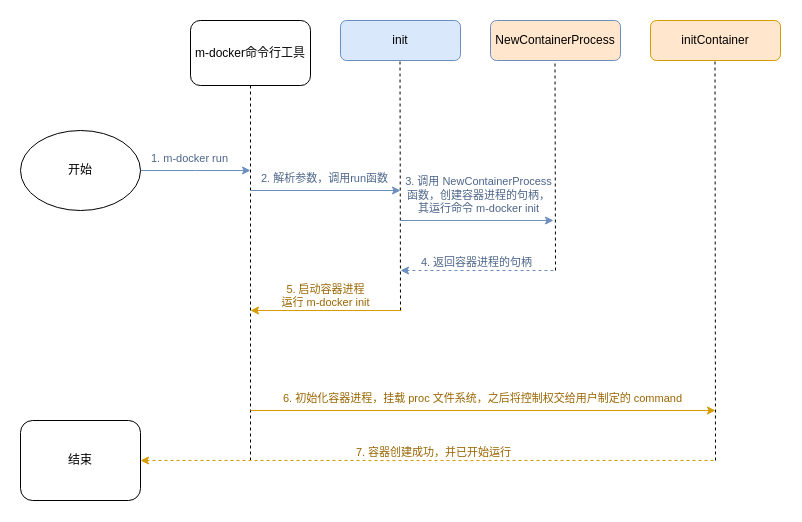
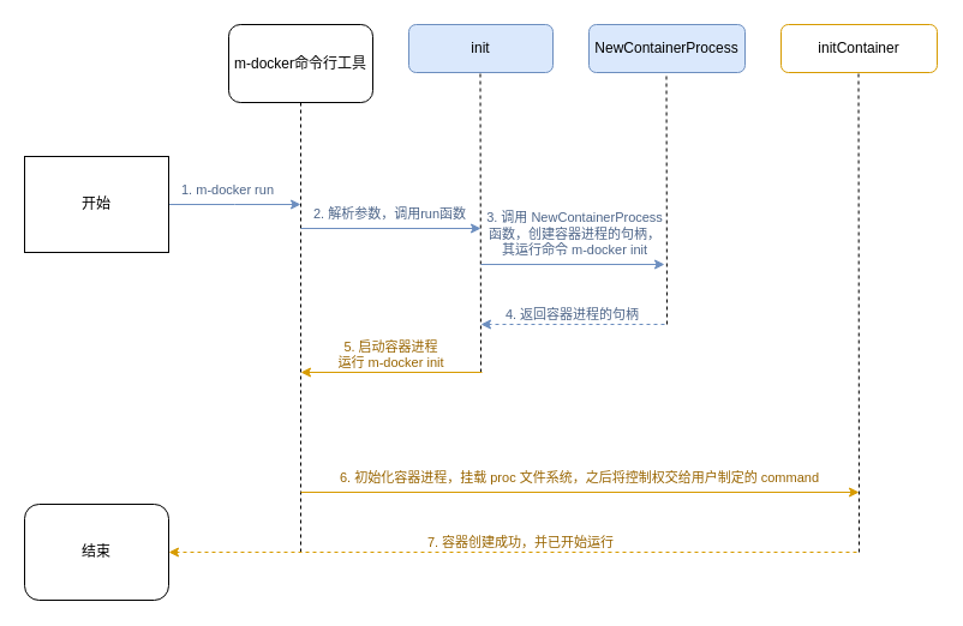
  <mxCell id="0" />
  <mxCell id="1" parent="0" />
  <mxCell id="2" value="m-docker命令行工具" style="rounded=1;whiteSpace=wrap;html=1;" vertex="1" parent="1"><mxGeometry x="190" y="20" width="120" height="65" as="geometry" /></mxCell>
  <mxCell id="3" value="" style="endArrow=none;dashed=1;html=1;rounded=0;entryX=0.5;entryY=1;entryDx=0;entryDy=0;" edge="1" parent="1" target="2"><mxGeometry width="50" height="50" relative="1" as="geometry"><mxPoint x="250" y="460" as="sourcePoint" /><mxPoint x="270" y="110" as="targetPoint" /></mxGeometry></mxCell>
  <mxCell id="4" style="edgeStyle=orthogonalEdgeStyle;rounded=0;orthogonalLoop=1;jettySize=auto;html=1;exitX=1;exitY=0.5;exitDx=0;exitDy=0;fillColor=#dae8fc;strokeColor=#6c8ebf;" edge="1" parent="1" source="6"><mxGeometry relative="1" as="geometry"><mxPoint x="250" y="170" as="targetPoint" /></mxGeometry></mxCell>
  <mxCell id="5" value="1. m-docker run" style="edgeLabel;html=1;align=center;verticalAlign=bottom;resizable=0;points=[];fontColor=#4D6589;" vertex="1" connectable="0" parent="4"><mxGeometry x="-0.135" y="4" relative="1" as="geometry"><mxPoint as="offset" /></mxGeometry></mxCell>
- <mxCell id="6" value="开始" style="ellipse;whiteSpace=wrap;html=1;" vertex="1" parent="1"><mxGeometry x="20" y="130" width="120" height="80" as="geometry" /></mxCell>
+ <mxCell id="6" value="开始" style="whiteSpace=wrap;html=1;rounded=0;" vertex="1" parent="1"><mxGeometry x="20" y="130" width="120" height="80" as="geometry" /></mxCell>
  <mxCell id="7" value="init" style="rounded=1;whiteSpace=wrap;html=1;fillColor=#dae8fc;strokeColor=#6c8ebf;" vertex="1" parent="1"><mxGeometry x="340" y="20" width="120" height="40" as="geometry" /></mxCell>
  <mxCell id="8" value="" style="endArrow=none;dashed=1;html=1;rounded=0;entryX=0.5;entryY=1;entryDx=0;entryDy=0;" edge="1" parent="1"><mxGeometry width="50" height="50" relative="1" as="geometry"><mxPoint x="400" y="310" as="sourcePoint" /><mxPoint x="399.5" y="60" as="targetPoint" /></mxGeometry></mxCell>
  <mxCell id="9" style="edgeStyle=orthogonalEdgeStyle;rounded=0;orthogonalLoop=1;jettySize=auto;html=1;exitX=1;exitY=0.5;exitDx=0;exitDy=0;fillColor=#dae8fc;strokeColor=#6c8ebf;" edge="1" parent="1"><mxGeometry relative="1" as="geometry"><mxPoint x="400" y="190" as="targetPoint" /><mxPoint x="250" y="190" as="sourcePoint" /></mxGeometry></mxCell>
  <mxCell id="10" value="2. 解析参数，调用run函数" style="edgeLabel;html=1;align=center;verticalAlign=bottom;resizable=0;points=[];spacingRight=0;spacingLeft=17;fontColor=#4d6589;" vertex="1" connectable="0" parent="9"><mxGeometry x="-0.135" y="4" relative="1" as="geometry"><mxPoint as="offset" /></mxGeometry></mxCell>
- <mxCell id="11" value="NewContainerProcess" style="rounded=1;whiteSpace=wrap;html=1;fillColor=#ffe6cc;strokeColor=#6c8ebf;" vertex="1" parent="1"><mxGeometry x="490" y="20" width="130" height="40" as="geometry" /></mxCell>
+ <mxCell id="11" value="NewContainerProcess" style="rounded=1;whiteSpace=wrap;html=1;fillColor=#dae8fc;strokeColor=#6c8ebf;" vertex="1" parent="1"><mxGeometry x="490" y="20" width="130" height="40" as="geometry" /></mxCell>
  <mxCell id="12" style="edgeStyle=orthogonalEdgeStyle;rounded=0;orthogonalLoop=1;jettySize=auto;html=1;exitX=1;exitY=0.5;exitDx=0;exitDy=0;fillColor=#dae8fc;strokeColor=#6c8ebf;" edge="1" parent="1"><mxGeometry relative="1" as="geometry"><mxPoint x="553" y="220" as="targetPoint" /><mxPoint x="400" y="220" as="sourcePoint" /></mxGeometry></mxCell>
  <mxCell id="13" value="3. 调用 NewContainerProcess&lt;div&gt;函数，创建容器进程的句柄，&lt;/div&gt;&lt;div&gt;其运行命令 m-docker init&lt;/div&gt;" style="edgeLabel;html=1;align=center;verticalAlign=bottom;resizable=0;points=[];spacingRight=0;spacingLeft=22;fontColor=#4D6589;" vertex="1" connectable="0" parent="12"><mxGeometry x="-0.135" y="4" relative="1" as="geometry"><mxPoint as="offset" /></mxGeometry></mxCell>
  <mxCell id="14" value="" style="endArrow=none;dashed=1;html=1;rounded=0;entryX=0.5;entryY=1;entryDx=0;entryDy=0;" edge="1" parent="1"><mxGeometry width="50" height="50" relative="1" as="geometry"><mxPoint x="555" y="270" as="sourcePoint" /><mxPoint x="554.5" y="60" as="targetPoint" /></mxGeometry></mxCell>
  <mxCell id="15" value="" style="endArrow=classic;html=1;rounded=0;verticalAlign=bottom;dashed=1;fillColor=#dae8fc;strokeColor=#6c8ebf;" edge="1" parent="1"><mxGeometry width="50" height="50" relative="1" as="geometry"><mxPoint x="553" y="270" as="sourcePoint" /><mxPoint x="400" y="270" as="targetPoint" /></mxGeometry></mxCell>
  <mxCell id="16" value="4. 返回容器进程的句柄" style="edgeLabel;html=1;align=center;verticalAlign=bottom;resizable=0;points=[];spacingLeft=20;fontColor=#4D6589;" vertex="1" connectable="0" parent="15"><mxGeometry x="0.152" relative="1" as="geometry"><mxPoint as="offset" /></mxGeometry></mxCell>
  <mxCell id="17" value="" style="endArrow=classic;html=1;rounded=0;verticalAlign=bottom;fillColor=#ffe6cc;strokeColor=#d79b00;" edge="1" parent="1"><mxGeometry width="50" height="50" relative="1" as="geometry"><mxPoint x="401" y="310" as="sourcePoint" /><mxPoint x="250" y="310" as="targetPoint" /></mxGeometry></mxCell>
  <mxCell id="18" value="5. 启动容器进程&lt;div&gt;运行 m-docker init&lt;/div&gt;" style="edgeLabel;html=1;align=center;verticalAlign=bottom;resizable=0;points=[];spacingLeft=20;fontColor=#996500;" vertex="1" connectable="0" parent="17"><mxGeometry x="0.152" relative="1" as="geometry"><mxPoint as="offset" /></mxGeometry></mxCell>
- <mxCell id="19" value="initContainer" style="rounded=1;whiteSpace=wrap;html=1;fillColor=#ffe6cc;strokeColor=#d79b00;" vertex="1" parent="1"><mxGeometry x="650" y="20" width="130" height="40" as="geometry" /></mxCell>
+ <mxCell id="19" value="initContainer" style="rounded=1;whiteSpace=wrap;html=1;fillColor=#ffffff;strokeColor=#d79b00;" vertex="1" parent="1"><mxGeometry x="650" y="20" width="130" height="40" as="geometry" /></mxCell>
  <mxCell id="20" value="" style="endArrow=none;dashed=1;html=1;rounded=0;entryX=0.5;entryY=1;entryDx=0;entryDy=0;" edge="1" parent="1"><mxGeometry width="50" height="50" relative="1" as="geometry"><mxPoint x="715" y="460" as="sourcePoint" /><mxPoint x="714.5" y="60" as="targetPoint" /></mxGeometry></mxCell>
  <mxCell id="21" style="edgeStyle=orthogonalEdgeStyle;rounded=0;orthogonalLoop=1;jettySize=auto;html=1;exitX=1;exitY=0.5;exitDx=0;exitDy=0;fillColor=#ffe6cc;strokeColor=#d79b00;" edge="1" parent="1"><mxGeometry relative="1" as="geometry"><mxPoint x="715" y="410" as="targetPoint" /><mxPoint x="250" y="410" as="sourcePoint" /></mxGeometry></mxCell>
  <mxCell id="22" value="6. 初始化容器进程，挂载 proc 文件系统，之后将控制权交给用户制定的 command" style="edgeLabel;html=1;align=center;verticalAlign=bottom;resizable=0;points=[];spacingLeft=60;fontColor=#996500;" vertex="1" connectable="0" parent="21"><mxGeometry x="-0.135" y="4" relative="1" as="geometry"><mxPoint as="offset" /></mxGeometry></mxCell>
  <mxCell id="23" value="" style="endArrow=classic;html=1;rounded=0;verticalAlign=bottom;dashed=1;entryX=1;entryY=0.5;entryDx=0;entryDy=0;fillColor=#ffe6cc;strokeColor=#d79b00;" edge="1" parent="1" target="25"><mxGeometry width="50" height="50" relative="1" as="geometry"><mxPoint x="713" y="460" as="sourcePoint" /><mxPoint x="150" y="460" as="targetPoint" /></mxGeometry></mxCell>
  <mxCell id="24" value="7. 容器创建成功，并已开始运行" style="edgeLabel;html=1;align=center;verticalAlign=bottom;resizable=0;points=[];spacingLeft=100;fontColor=#996500;" vertex="1" connectable="0" parent="23"><mxGeometry x="0.152" relative="1" as="geometry"><mxPoint as="offset" /></mxGeometry></mxCell>
  <mxCell id="25" value="结束" style="whiteSpace=wrap;html=1;rounded=1;" vertex="1" parent="1"><mxGeometry x="20" y="420" width="120" height="80" as="geometry" /></mxCell>
